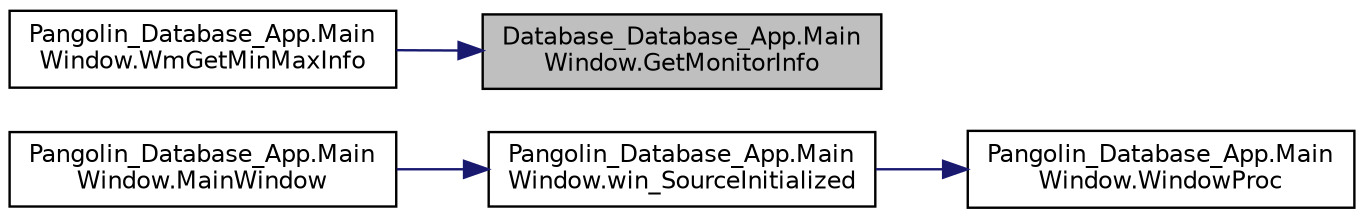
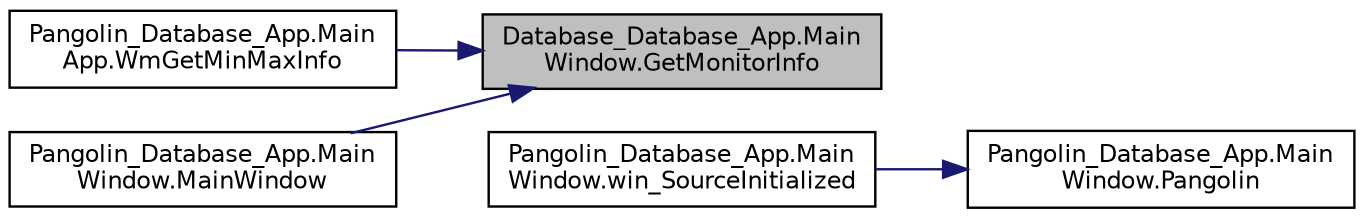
  digraph {
    rankdir=RL
    node [color=black fillcolor=white fontname=Helvetica fontsize=10 shape=record style=filled]
    edge [color=midnightblue dir=back fontname=Helvetica fontsize=10 labelfontname=Helvetica labelfontsize=10 style=solid]
    n1 [fillcolor=grey75 fontcolor=black height=0.2 label="Database_Database_App.Main\lWindow.GetMonitorInfo" width=0.4]
-   n2 [height=0.2 label="Pangolin_Database_App.Main\lWindow.WmGetMinMaxInfo" width=0.4]
-   n3 [height=0.2 label="Pangolin_Database_App.Main\lWindow.WindowProc" width=0.4]
+   n2 [height=0.2 label="Pangolin_Database_App.Main\lApp.WmGetMinMaxInfo" width=0.4]
+   n3 [height=0.2 label="Pangolin_Database_App.Main\lWindow.Pangolin" width=0.4]
    n4 [height=0.2 label="Pangolin_Database_App.Main\lWindow.win_SourceInitialized" width=0.4]
    n5 [height=0.2 label="Pangolin_Database_App.Main\lWindow.MainWindow" width=0.4]
    n1 -> n2
    n3 -> n4
-   n4 -> n5
+   n1 -> n5
  }
